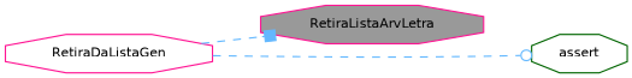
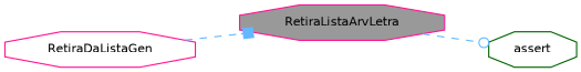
  digraph {
    rankdir=LR
    node [color=deeppink fillcolor=white fontname=Helvetica fontsize=10 shape=octagon style=filled]
    edge [color=steelblue1 fontname=Helvetica fontsize=10 labelfontname=Helvetica labelfontsize=10 style=dashed]
    n1 [fillcolor=grey60 fontcolor=black height=0.2 label=RetiraListaArvLetra width=0.4]
    n2 [height=0.2 label=RetiraDaListaGen width=0.4]
    n3 [color=darkgreen height=0.2 label=assert width=0.4]
    n2 -> n1 [arrowhead=box]
-   n2 -> n3 [arrowhead=odot]
+   n1 -> n3 [arrowhead=odot]
  }
